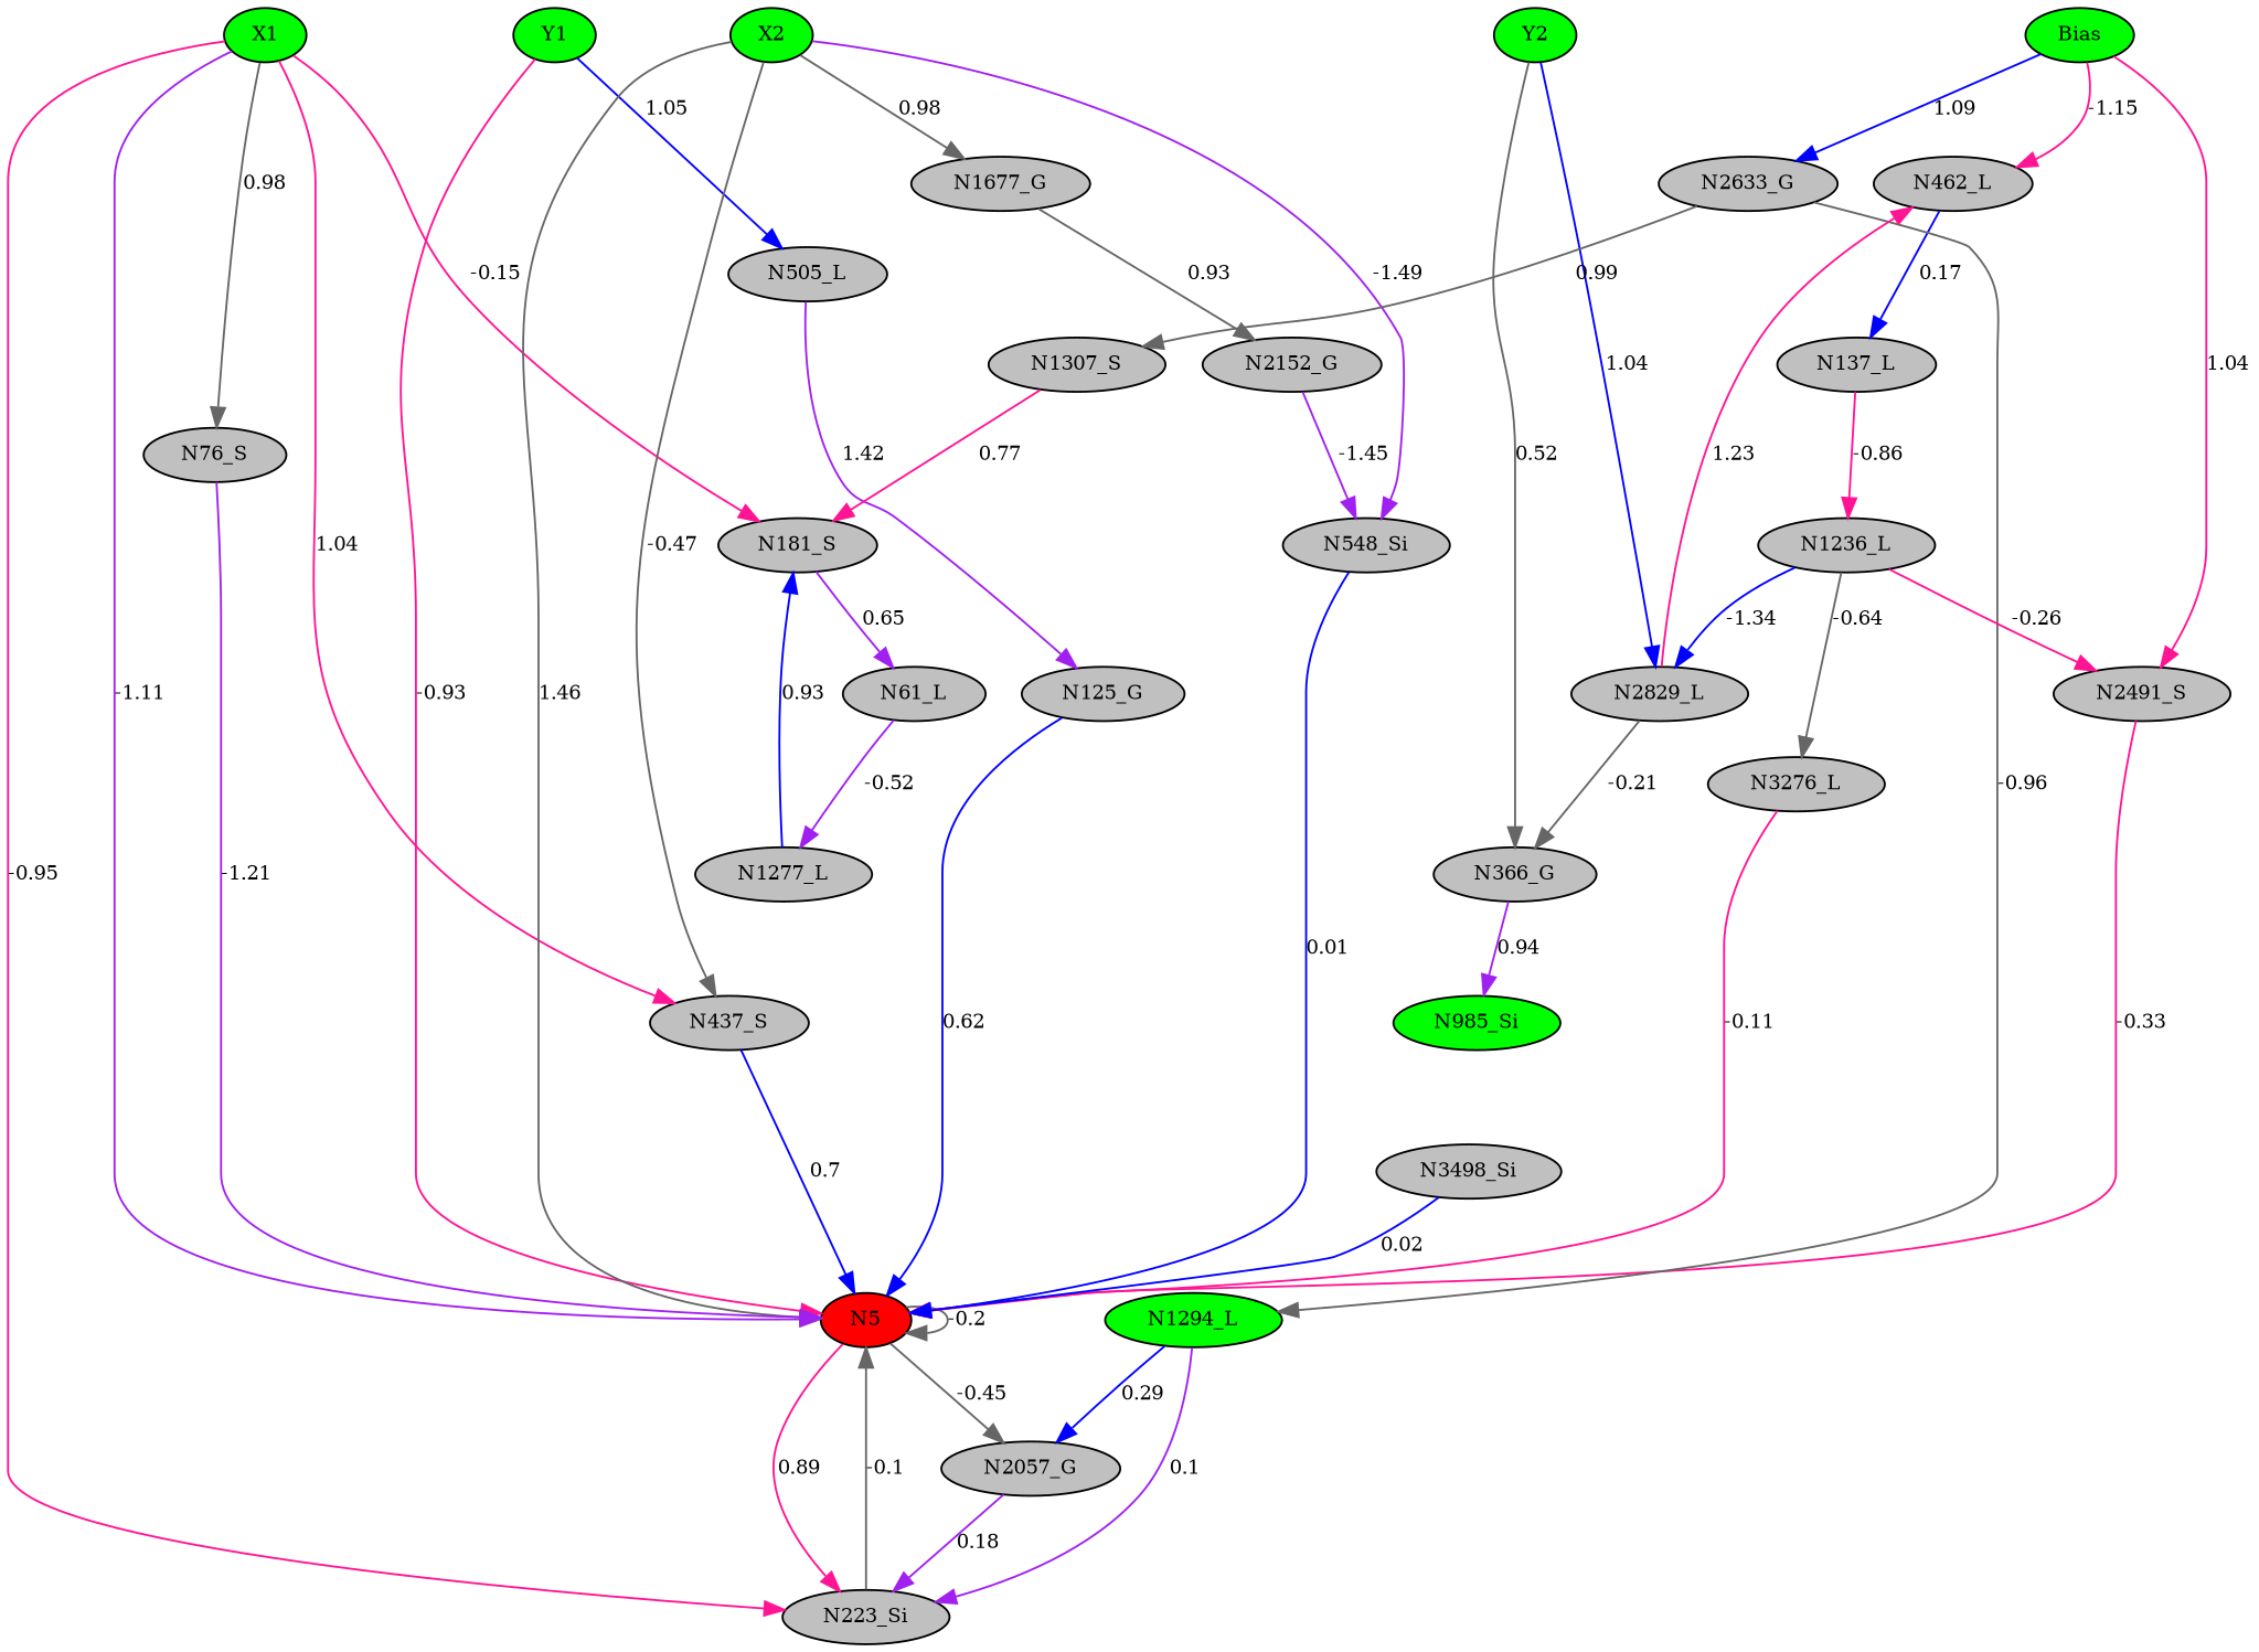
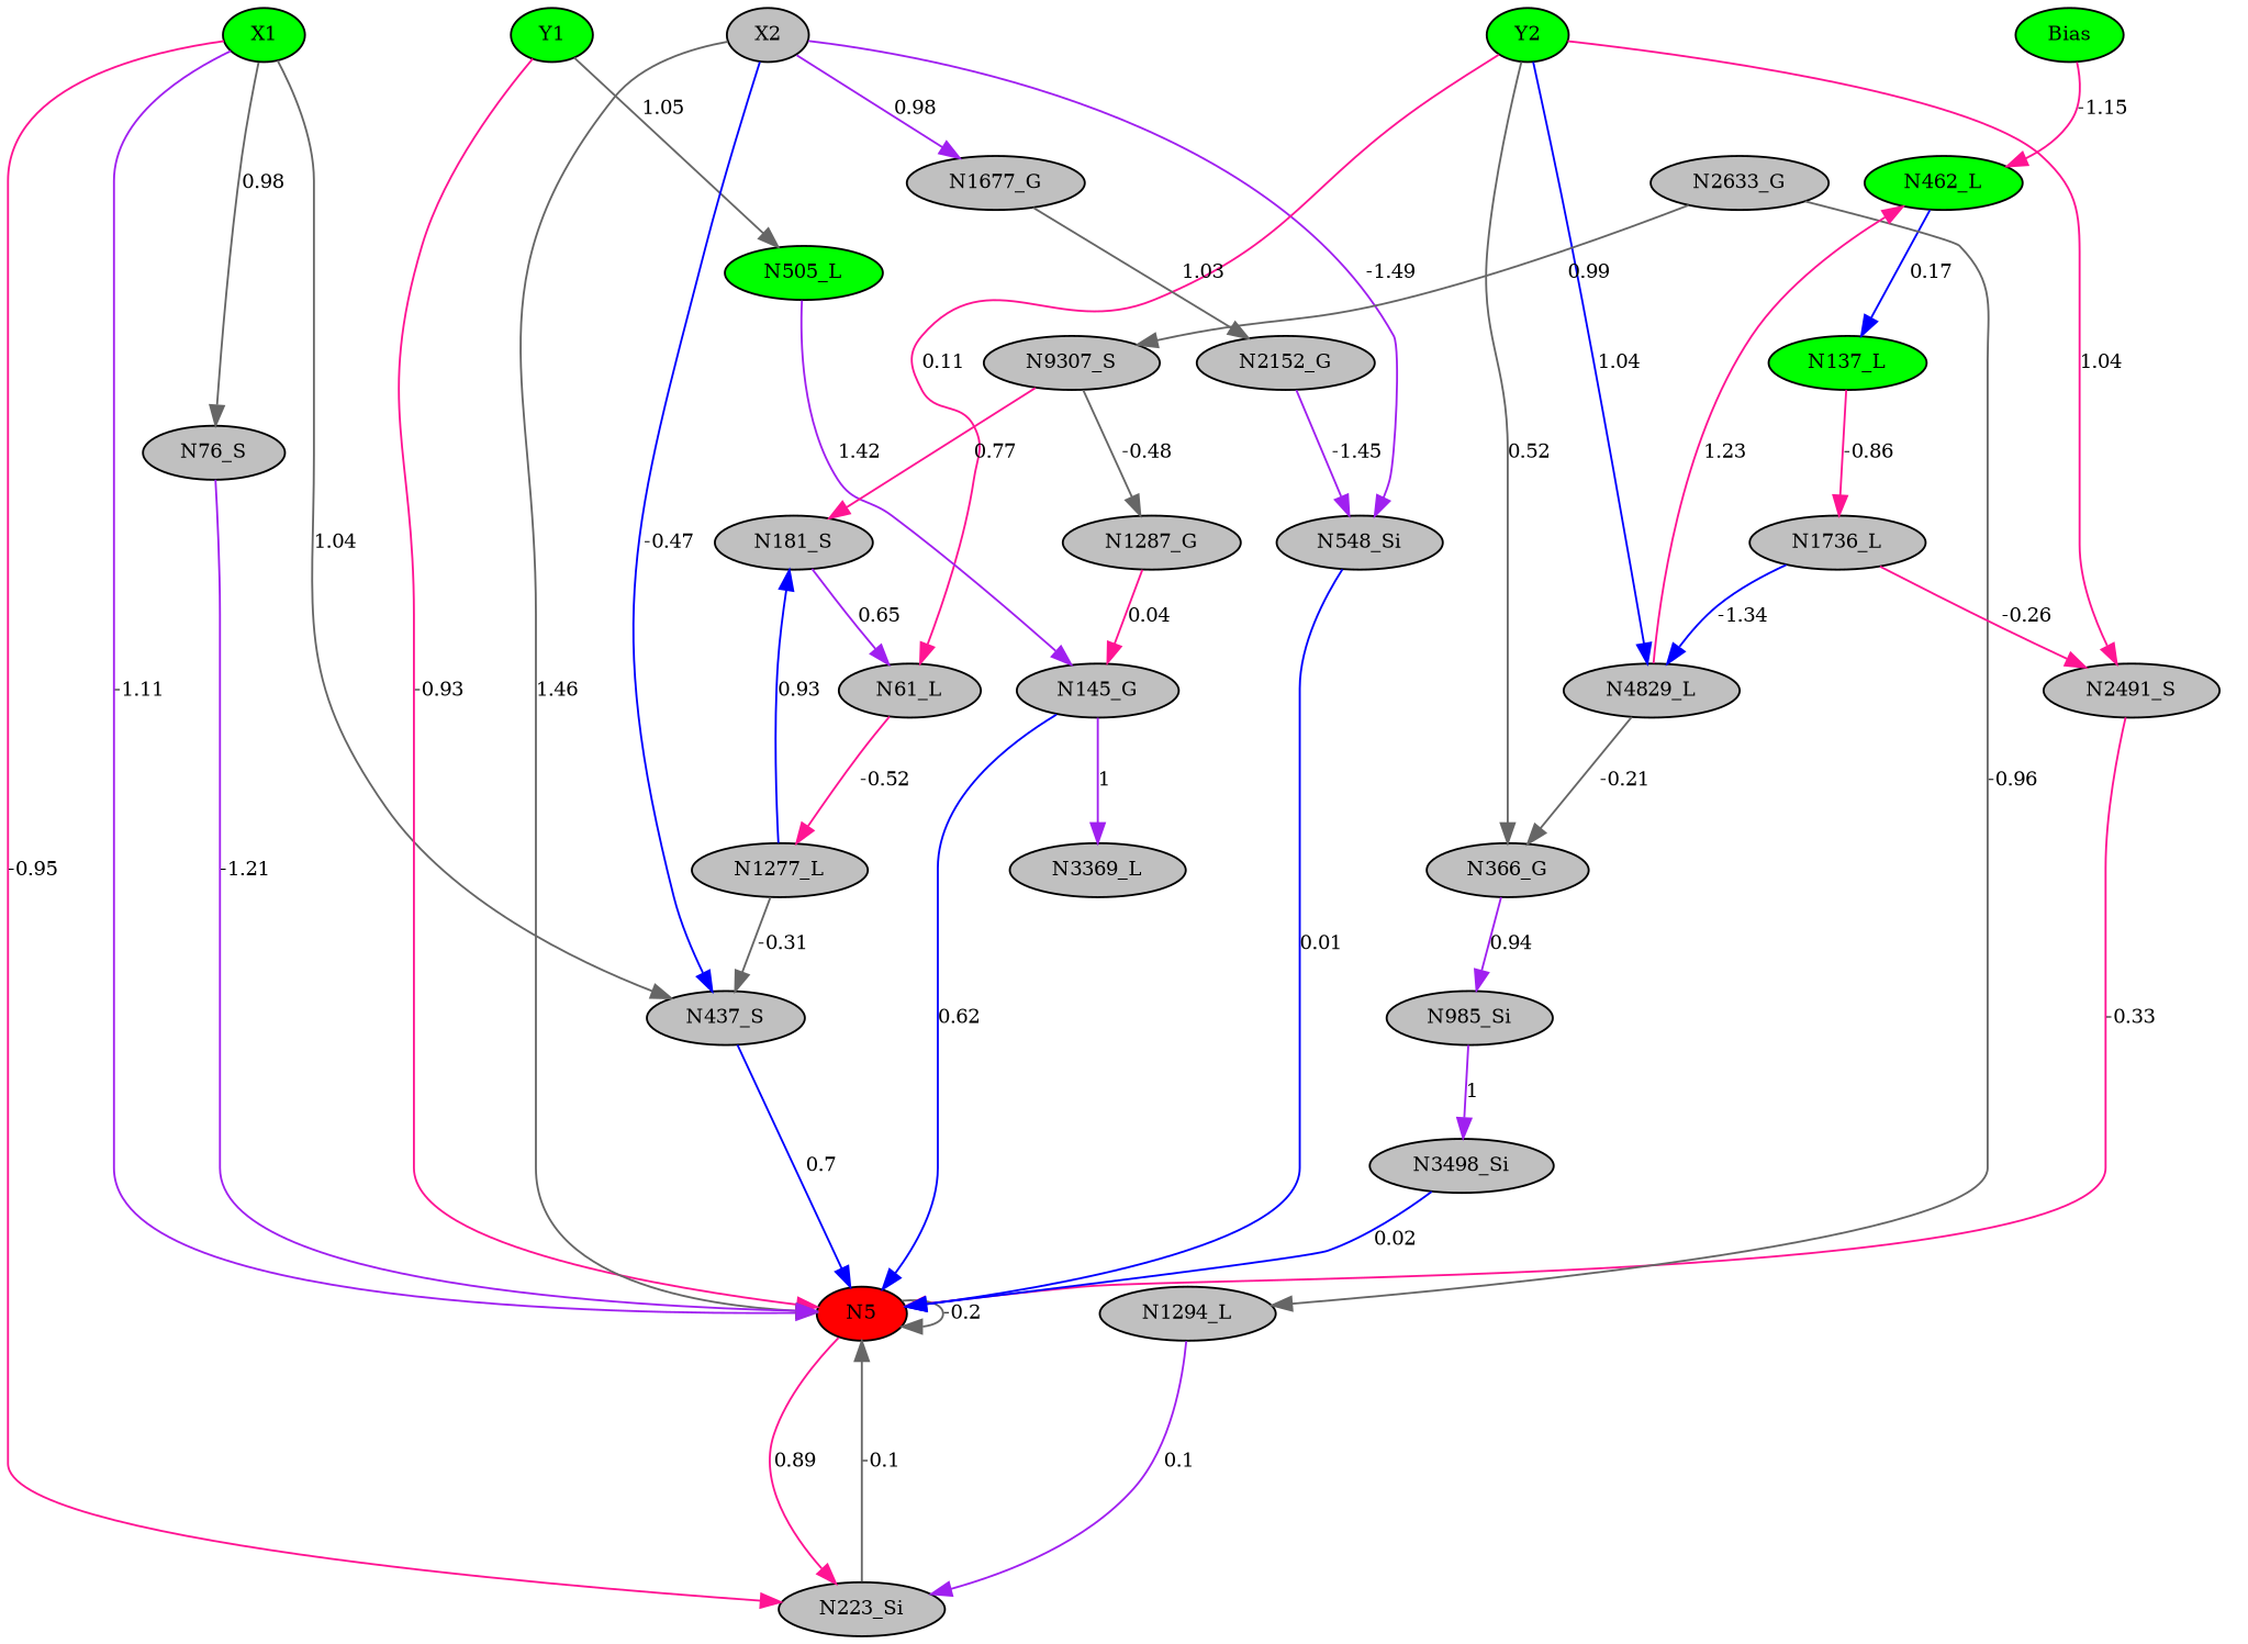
  digraph {
    node [fillcolor=gray fontsize=10 shape=ellipse style=filled]
    edge [color=gray40 fontsize=10]
    N5 [fillcolor=red height=0.1 width=0.1]
    n2 [fillcolor=green height=0.1 label=Bias width=0.1]
    n3 [fillcolor=green height=0.1 label=X1 width=0.1]
    n4 [fillcolor=green height=0.1 label=Y1 width=0.1]
-   n5 [fillcolor=green height=0.1 label=X2 width=0.1]
+   n5 [height=0.1 label=X2 width=0.1]
    n6 [fillcolor=green height=0.1 label=Y2 width=0.1]
    n7 [height=0.1 label=N223_Si width=0.1]
-   n8 [height=0.1 label=N2057_G width=0.1]
-   n9 [height=0.1 label=N462_L width=0.1]
+   n9 [fillcolor=green height=0.1 label=N462_L width=0.1]
    n10 [height=0.1 label=N2491_S width=0.1]
    n11 [height=0.1 label=N2633_G width=0.1]
    n12 [height=0.1 label=N76_S width=0.1]
    n13 [height=0.1 label=N181_S width=0.1]
    n14 [height=0.1 label=N437_S width=0.1]
-   n15 [height=0.1 label=N505_L width=0.1]
+   n15 [fillcolor=green height=0.1 label=N505_L width=0.1]
    n16 [height=0.1 label=N548_Si width=0.1]
    n17 [height=0.1 label=N1677_G width=0.1]
    n18 [height=0.1 label=N61_L width=0.1]
    n19 [height=0.1 label=N366_G width=0.1]
-   n20 [height=0.1 label=N2829_L width=0.1]
-   n21 [height=0.1 label=N137_L width=0.1]
-   n22 [height=0.1 label=N1307_S width=0.1]
-   n23 [fillcolor=green height=0.1 label=N1294_L width=0.1]
-   n24 [height=0.1 label=N125_G width=0.1]
+   n20 [height=0.1 label=N4829_L width=0.1]
+   n21 [fillcolor=green height=0.1 label=N137_L width=0.1]
+   n22 [height=0.1 label=N9307_S width=0.1]
+   n23 [height=0.1 label=N1294_L width=0.1]
+   n24 [height=0.1 label=N145_G width=0.1]
+   n25 [height=0.1 label=N1287_G width=0.1]
    n26 [height=0.1 label=N2152_G width=0.1]
    n27 [height=0.1 label=N1277_L width=0.1]
-   n28 [fillcolor=green height=0.1 label=N985_Si width=0.1]
-   n29 [height=0.1 label=N1236_L width=0.1]
-   n30 [height=0.1 label=N3276_L width=0.1]
+   n28 [height=0.1 label=N985_Si width=0.1]
+   n29 [height=0.1 label=N1736_L width=0.1]
+   n31 [height=0.1 label=N3369_L width=0.1]
    n32 [height=0.1 label=N3498_Si width=0.1]
    subgraph sub_1 {
      rank=same
      N5
    }
    subgraph sub_2 {
      rank=same
      n2
      n3
      n4
      n5
      n6
    }
    N5 -> N5 [arrowType=inv label=-0.2]
    N5 -> n7 [color=deeppink label=0.89]
-   N5 -> n8 [arrowType=inv label=-0.45]
    n2 -> n9 [arrowType=inv color=deeppink label=-1.15]
-   n2 -> n10 [color=deeppink label=1.04]
-   n2 -> n11 [color=blue label=1.09]
+   n6 -> n10 [color=deeppink label=1.04]
    n3 -> N5 [arrowType=inv color=purple label=-1.11]
    n3 -> n4 [style=invis color="" fontsize=""]
    n3 -> n7 [arrowType=inv color=deeppink label=-0.95]
    n3 -> n12 [label=0.98]
-   n3 -> n13 [arrowType=inv color=deeppink label=-0.15]
-   n3 -> n14 [color=deeppink label=1.04]
+   n3 -> n14 [label=1.04]
    n4 -> N5 [arrowType=inv color=deeppink label=-0.93]
    n4 -> n5 [style=invis color="" fontsize=""]
-   n4 -> n15 [color=blue label=1.05]
+   n4 -> n15 [label=1.05]
    n5 -> N5 [label=1.46]
    n5 -> n6 [style=invis color="" fontsize=""]
-   n5 -> n14 [arrowType=inv label=-0.47]
+   n5 -> n14 [arrowType=inv color=blue label=-0.47]
    n5 -> n16 [arrowType=inv color=purple label=-1.49]
-   n5 -> n17 [label=0.98]
+   n5 -> n17 [color=purple label=0.98]
    n6 -> n2 [style=invis color="" fontsize=""]
+   n6 -> n18 [color=deeppink label=0.11]
    n6 -> n19 [label=0.52]
    n6 -> n20 [color=blue label=1.04]
    n7 -> N5 [arrowType=inv label=-0.1]
-   n8 -> n7 [color=purple label=0.18]
    n9 -> n21 [color=blue label=0.17]
    n10 -> N5 [arrowType=inv color=deeppink label=-0.33]
    n11 -> n22 [label=0.99]
    n11 -> n23 [arrowType=inv label=-0.96]
    n12 -> N5 [arrowType=inv color=purple label=-1.21]
    n13 -> n18 [color=purple label=0.65]
    n14 -> N5 [color=blue label=0.7]
    n15 -> n24 [color=purple label=1.42]
    n16 -> N5 [color=blue label=0.01]
-   n17 -> n26 [label=0.93]
-   n18 -> n27 [arrowType=inv color=purple label=-0.52]
+   n17 -> n26 [label=1.03]
+   n18 -> n27 [arrowType=inv color=deeppink label=-0.52]
    n19 -> n28 [color=purple label=0.94]
    n20 -> n9 [color=deeppink label=1.23]
    n20 -> n19 [arrowType=inv label=-0.21]
    n21 -> n29 [arrowType=inv color=deeppink label=-0.86]
    n22 -> n13 [color=deeppink label=0.77]
+   n22 -> n25 [arrowType=inv label=-0.48]
    n23 -> n7 [color=purple label=0.1]
-   n23 -> n8 [color=blue label=0.29]
    n24 -> N5 [color=blue label=0.62]
+   n24 -> n31 [color=purple label=1]
+   n25 -> n24 [color=deeppink label=0.04]
    n26 -> n16 [arrowType=inv color=purple label=-1.45]
    n27 -> n13 [color=blue label=0.93]
+   n27 -> n14 [arrowType=inv label=-0.31]
+   n28 -> n32 [color=purple label=1]
    n29 -> n10 [arrowType=inv color=deeppink label=-0.26]
    n29 -> n20 [arrowType=inv color=blue label=-1.34]
-   n29 -> n30 [arrowType=inv label=-0.64]
-   n30 -> N5 [arrowType=inv color=deeppink label=-0.11]
    n32 -> N5 [color=blue label=0.02]
  }
